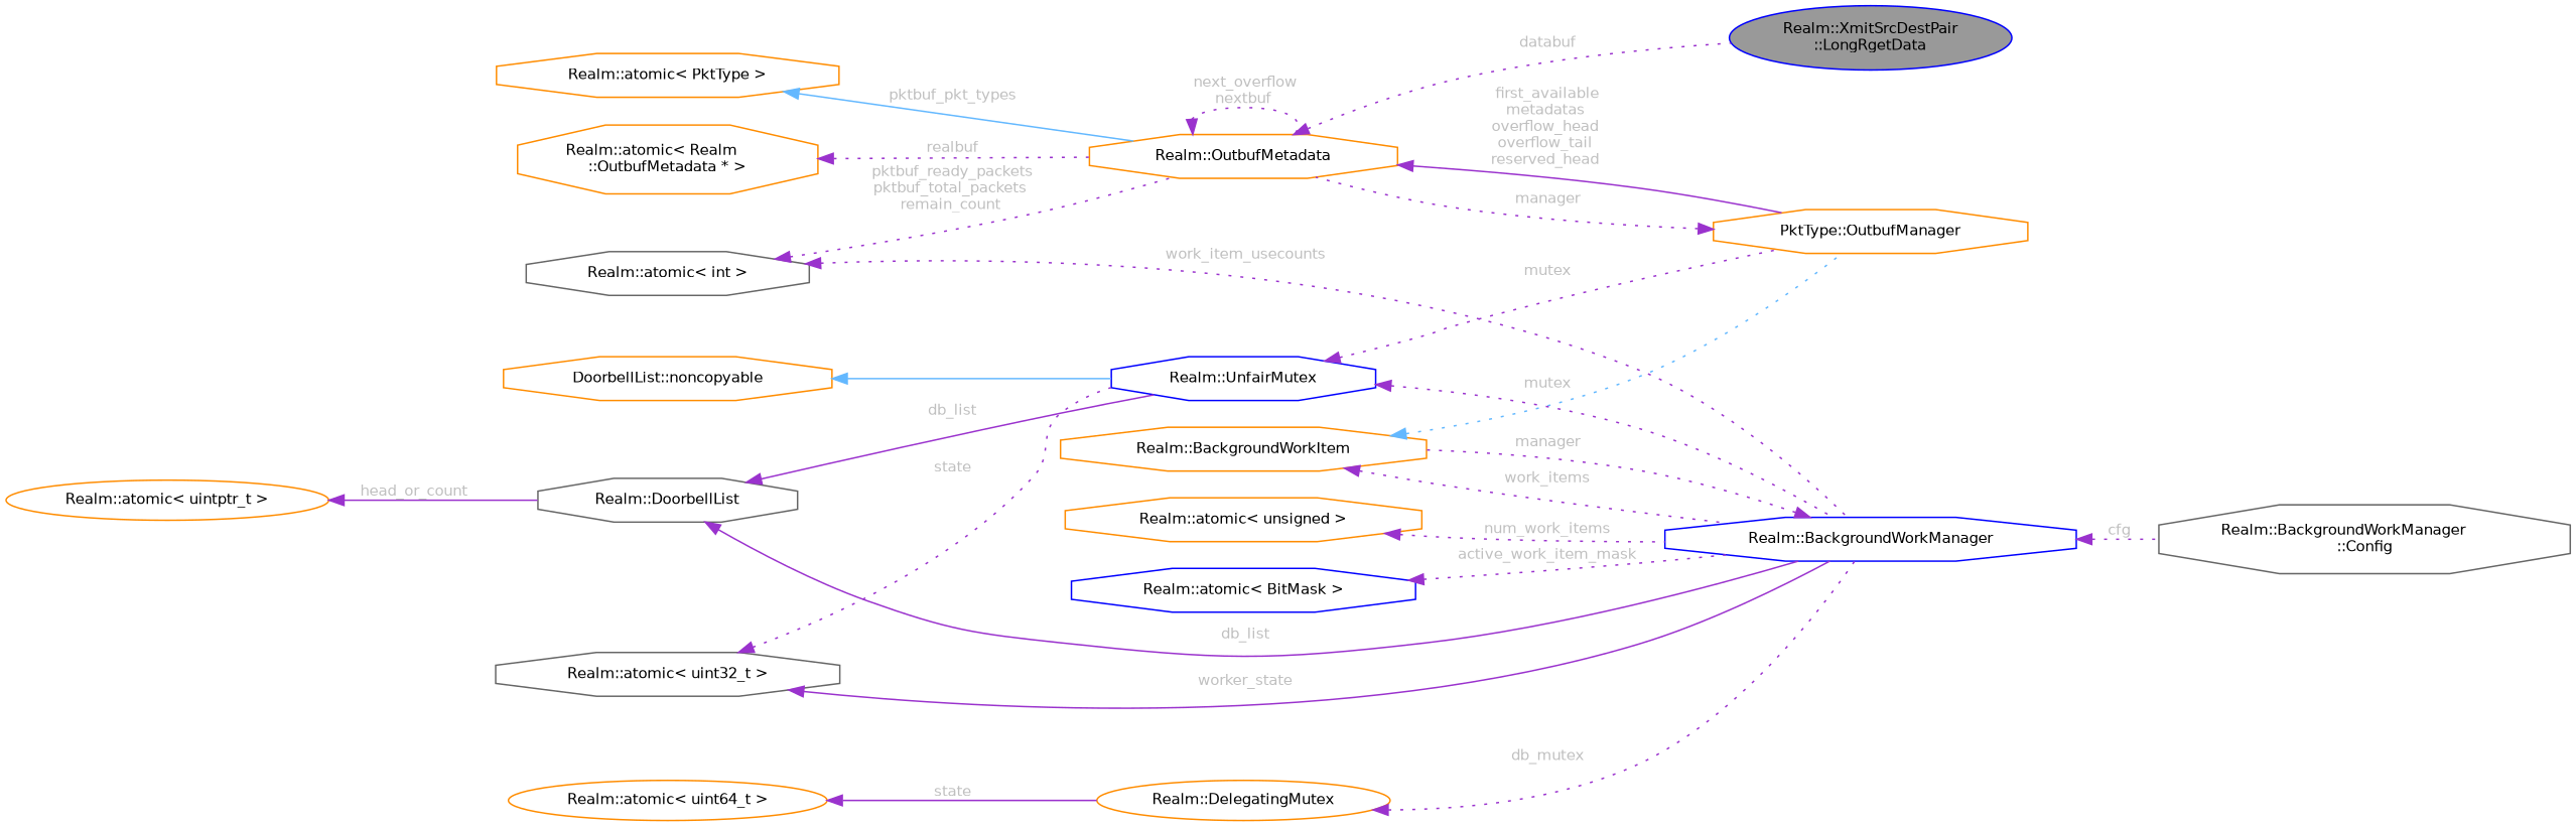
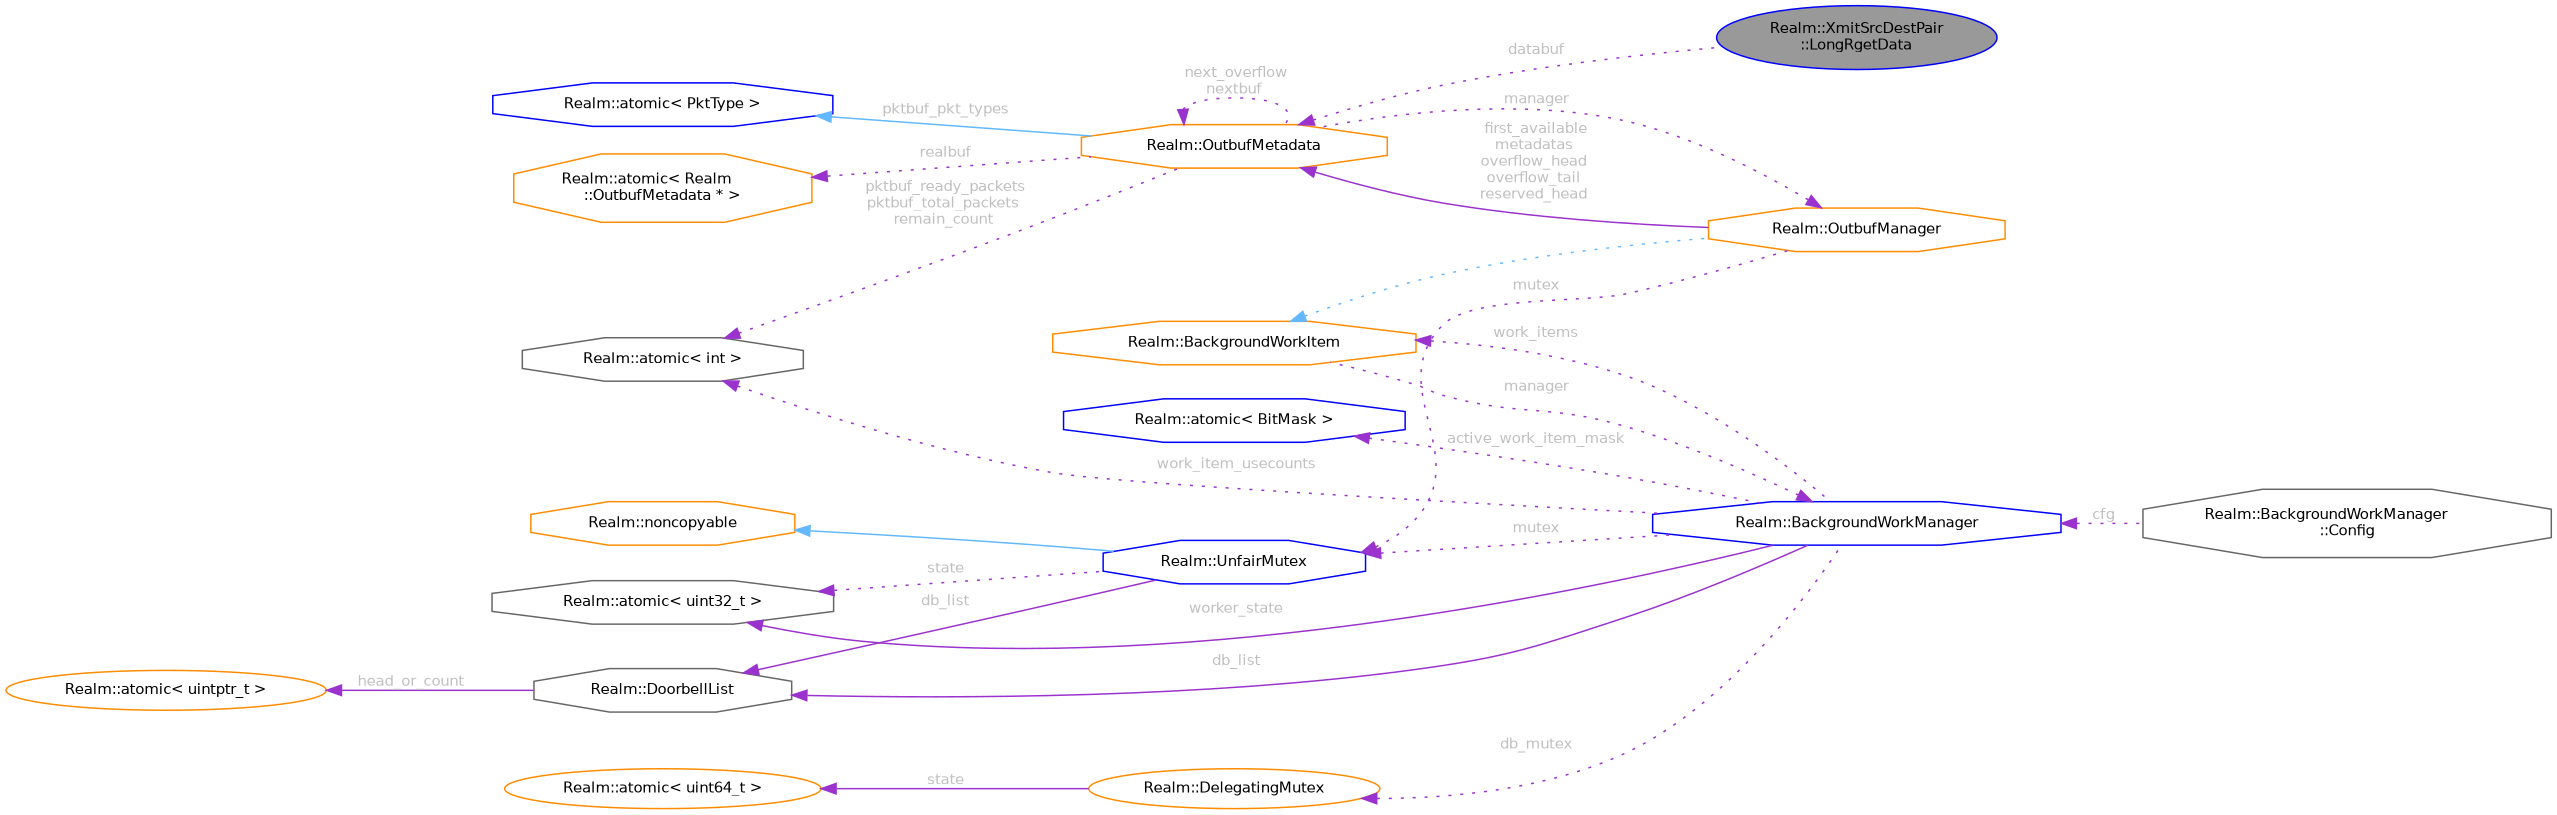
  digraph {
    rankdir=LR
    node [color=darkorange fillcolor=white fontname=Helvetica fontsize=10 shape=octagon style=filled]
    edge [color=darkorchid3 dir=back fontcolor=grey fontname=Helvetica fontsize=10 labelfontname=Helvetica labelfontsize=10 style=dotted]
    n1 [color=blue fillcolor=grey60 fontcolor=black height=0.2 label="Realm::XmitSrcDestPair\l::LongRgetData" shape=ellipse width=0.4]
    n2 [height=0.2 label="Realm::OutbufMetadata" width=0.4]
-   n3 [height=0.2 label="PktType::OutbufManager" width=0.4]
+   n3 [height=0.2 label="Realm::OutbufManager" width=0.4]
    n4 [height=0.2 label="Realm::BackgroundWorkItem" width=0.4]
    n5 [color=blue height=0.2 label="Realm::BackgroundWorkManager" width=0.4]
    n6 [color=gray40 height=0.2 label="Realm::BackgroundWorkManager\l::Config" width=0.4]
    n7 [color=blue height=0.2 label="Realm::UnfairMutex" width=0.4]
-   n8 [height=0.2 label="DoorbellList::noncopyable" width=0.4]
+   n8 [height=0.2 label="Realm::noncopyable" width=0.4]
    n9 [color=gray40 height=0.2 label="Realm::atomic\< uint32_t \>" width=0.4]
    n10 [color=gray40 height=0.2 label="Realm::DoorbellList" width=0.4]
    n11 [height=0.2 label="Realm::atomic\< uintptr_t \>" shape=ellipse width=0.4]
-   n12 [height=0.2 label="Realm::atomic\< unsigned \>" width=0.4]
    n13 [color=blue height=0.2 label="Realm::atomic\< BitMask \>" width=0.4]
    n14 [color=gray40 height=0.2 label="Realm::atomic\< int \>" width=0.4]
    n15 [height=0.2 label="Realm::DelegatingMutex" shape=ellipse width=0.4]
    n16 [height=0.2 label="Realm::atomic\< uint64_t \>" shape=ellipse width=0.4]
    n17 [height=0.2 label="Realm::atomic\< Realm\l::OutbufMetadata * \>" width=0.4]
-   n18 [height=0.2 label="Realm::atomic\< PktType \>" width=0.4]
+   n18 [color=blue height=0.2 label="Realm::atomic\< PktType \>" width=0.4]
    n2 -> n1 [label=" databuf"]
    n2 -> n2 [label=" next_overflow\nnextbuf"]
    n2 -> n3 [label=" first_available\nmetadatas\noverflow_head\noverflow_tail\nreserved_head" style=solid]
    n3 -> n2 [label=" manager"]
    n4 -> n3 [color=steelblue1 fontcolor=""]
    n4 -> n5 [label=" work_items"]
    n5 -> n4 [label=" manager"]
    n5 -> n6 [label=" cfg"]
    n7 -> n3 [label=" mutex"]
    n7 -> n5 [label=" mutex"]
    n8 -> n7 [color=steelblue1 style=solid fontcolor=""]
    n9 -> n5 [label=" worker_state" style=solid]
    n9 -> n7 [label=" state"]
    n10 -> n5 [label=" db_list" style=solid]
    n10 -> n7 [label=" db_list" style=solid]
    n11 -> n10 [label=" head_or_count" style=solid]
-   n12 -> n5 [label=" num_work_items"]
    n13 -> n5 [label=" active_work_item_mask"]
    n14 -> n2 [label=" pktbuf_ready_packets\npktbuf_total_packets\nremain_count"]
    n14 -> n5 [label=" work_item_usecounts"]
    n15 -> n5 [label=" db_mutex"]
    n16 -> n15 [label=" state" style=solid]
    n17 -> n2 [label=" realbuf"]
    n18 -> n2 [color=steelblue1 label=" pktbuf_pkt_types" style=solid]
  }
